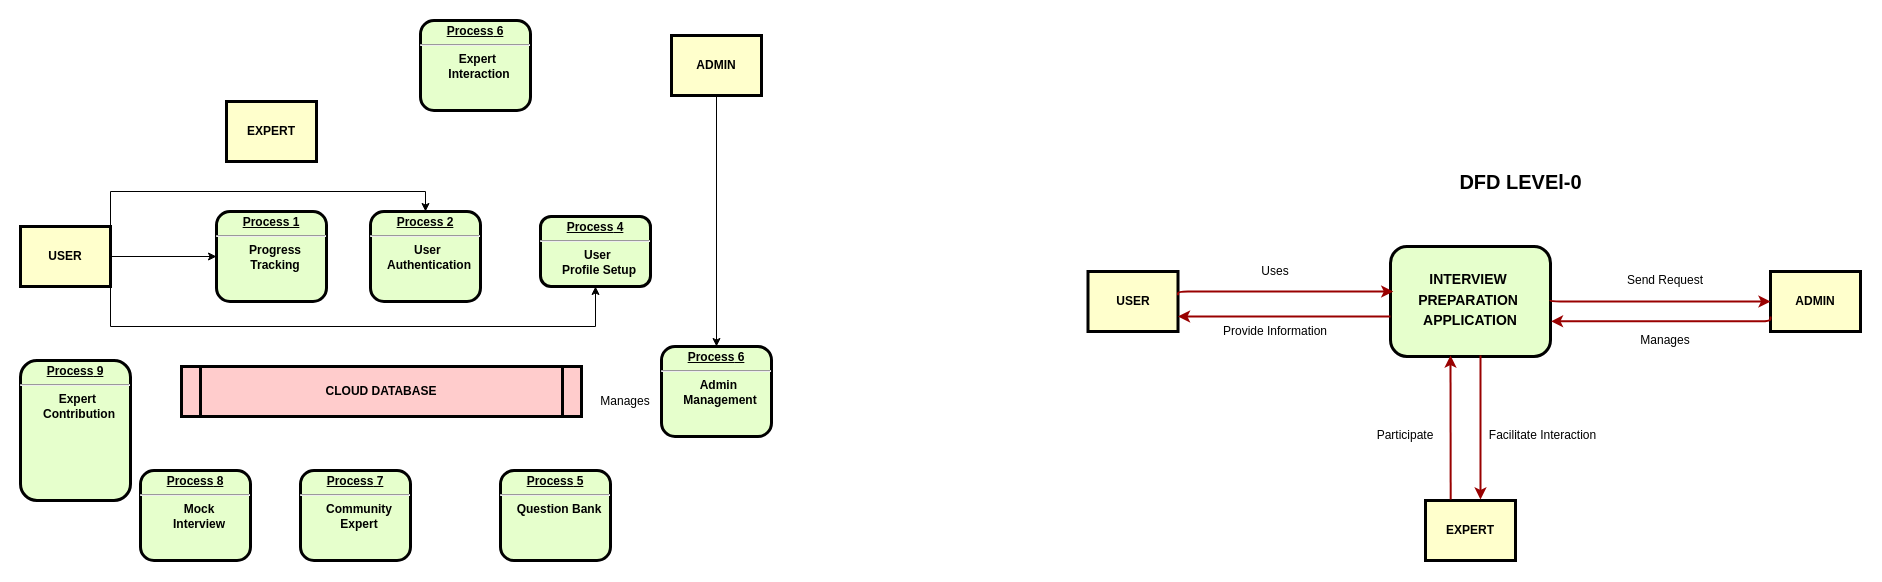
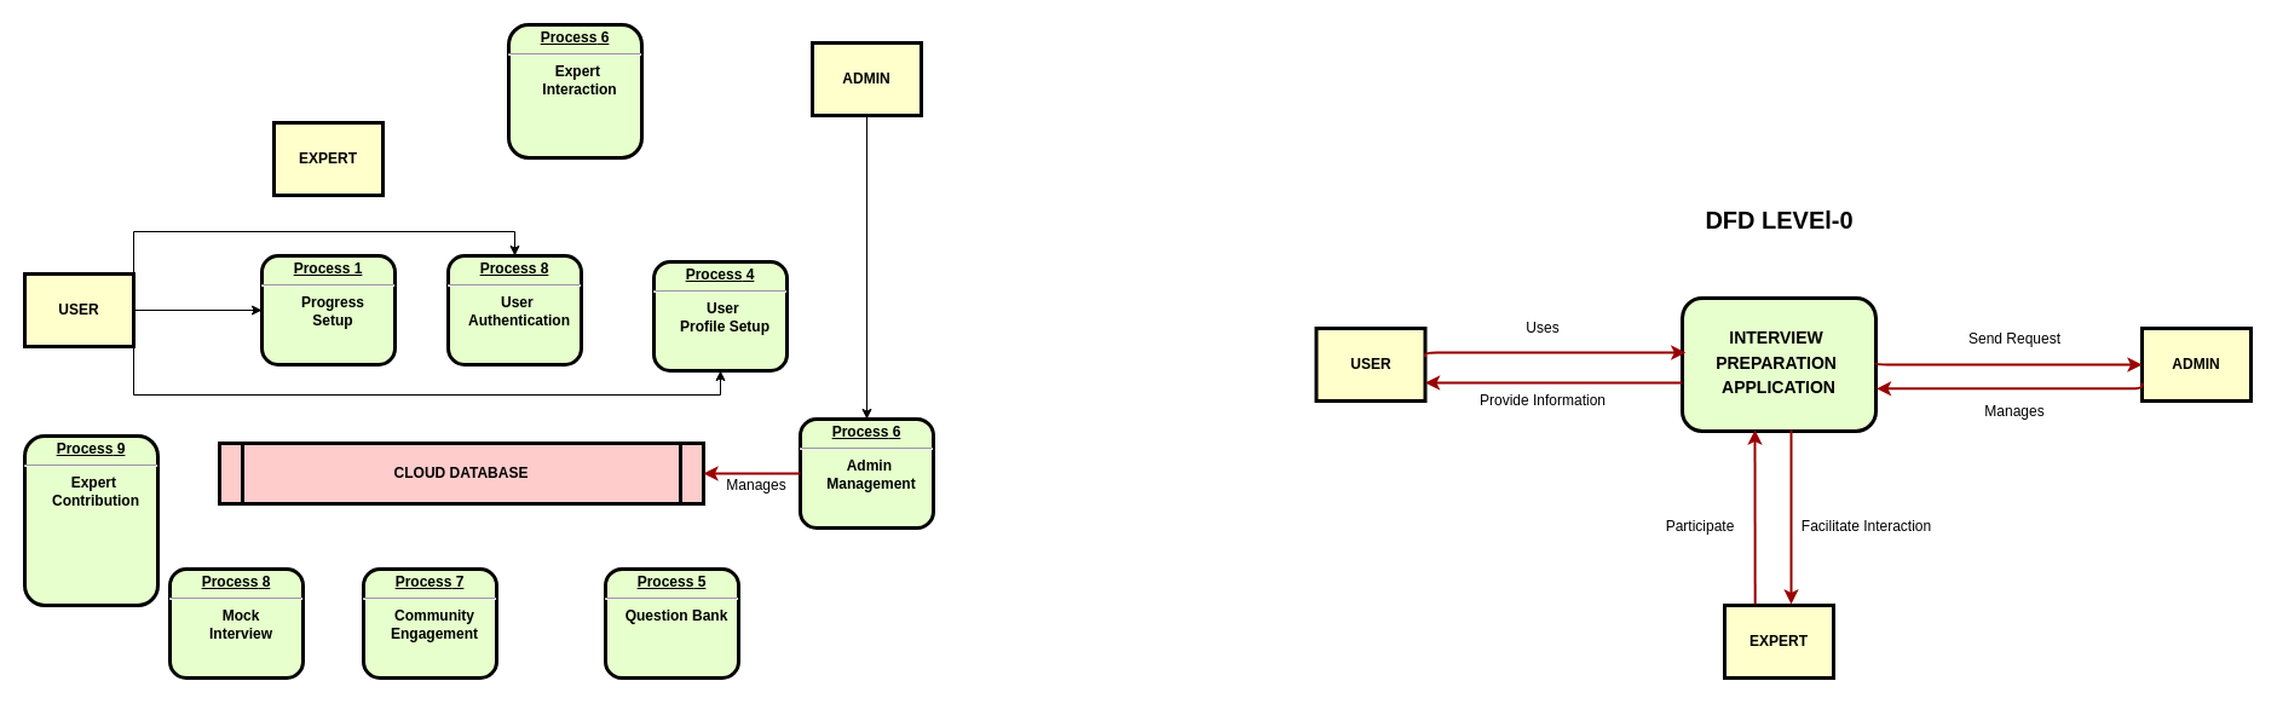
  <mxCell id="0" />
  <mxCell id="1" parent="0" />
- <mxCell id="2" value="&lt;p style=&quot;margin: 0px; margin-top: 4px; text-align: center; text-decoration: underline;&quot;&gt;&lt;strong&gt;Process 1&lt;br&gt;&lt;/strong&gt;&lt;/p&gt;&lt;hr&gt;&lt;p style=&quot;margin: 0px; margin-left: 8px;&quot;&gt;Progress&lt;/p&gt;&lt;p style=&quot;margin: 0px; margin-left: 8px;&quot;&gt;Tracking&lt;/p&gt;" style="verticalAlign=middle;align=center;overflow=fill;fontSize=12;fontFamily=Helvetica;html=1;rounded=1;fontStyle=1;strokeWidth=3;fillColor=#E6FFCC" parent="1" vertex="1"><mxGeometry x="216" y="211" width="110" height="90" as="geometry" /></mxCell>
+ <mxCell id="2" value="&lt;p style=&quot;margin: 0px; margin-top: 4px; text-align: center; text-decoration: underline;&quot;&gt;&lt;strong&gt;Process 1&lt;br&gt;&lt;/strong&gt;&lt;/p&gt;&lt;hr&gt;&lt;p style=&quot;margin: 0px; margin-left: 8px;&quot;&gt;Progress&lt;/p&gt;&lt;p style=&quot;margin: 0px; margin-left: 8px;&quot;&gt;Setup&lt;/p&gt;" style="verticalAlign=middle;align=center;overflow=fill;fontSize=12;fontFamily=Helvetica;html=1;rounded=1;fontStyle=1;strokeWidth=3;fillColor=#E6FFCC" parent="1" vertex="1"><mxGeometry x="216" y="211" width="110" height="90" as="geometry" /></mxCell>
  <mxCell id="3" value="EXPERT" style="whiteSpace=wrap;align=center;verticalAlign=middle;fontStyle=1;strokeWidth=3;fillColor=#FFFFCC" parent="1" vertex="1"><mxGeometry x="226" y="101" width="90" height="60" as="geometry" /></mxCell>
  <mxCell id="4" style="edgeStyle=orthogonalEdgeStyle;rounded=0;orthogonalLoop=1;jettySize=auto;html=1;exitX=1;exitY=0.5;exitDx=0;exitDy=0;entryX=0;entryY=0.5;entryDx=0;entryDy=0;" edge="1" parent="1" source="7" target="2"><mxGeometry relative="1" as="geometry" /></mxCell>
  <mxCell id="5" style="edgeStyle=orthogonalEdgeStyle;rounded=0;orthogonalLoop=1;jettySize=auto;html=1;exitX=1;exitY=0.5;exitDx=0;exitDy=0;entryX=0.5;entryY=0;entryDx=0;entryDy=0;" edge="1" parent="1" source="7" target="9"><mxGeometry relative="1" as="geometry"><Array as="points"><mxPoint x="110" y="191" /><mxPoint x="425" y="191" /></Array></mxGeometry></mxCell>
  <mxCell id="6" style="edgeStyle=orthogonalEdgeStyle;rounded=0;orthogonalLoop=1;jettySize=auto;html=1;exitX=1;exitY=0.5;exitDx=0;exitDy=0;entryX=0.5;entryY=1;entryDx=0;entryDy=0;" edge="1" parent="1" source="7" target="11"><mxGeometry relative="1" as="geometry"><Array as="points"><mxPoint x="110" y="326" /><mxPoint x="595" y="326" /></Array></mxGeometry></mxCell>
  <mxCell id="7" value="USER" style="whiteSpace=wrap;align=center;verticalAlign=middle;fontStyle=1;strokeWidth=3;fillColor=#FFFFCC" parent="1" vertex="1"><mxGeometry x="20" y="226" width="90" height="60" as="geometry" /></mxCell>
  <mxCell id="8" value="CLOUD DATABASE" style="shape=process;whiteSpace=wrap;align=center;verticalAlign=middle;size=0.048;fontStyle=1;strokeWidth=3;fillColor=#FFCCCC" parent="1" vertex="1"><mxGeometry x="181" y="366" width="400" height="50" as="geometry" /></mxCell>
- <mxCell id="9" value="&lt;p style=&quot;margin: 0px; margin-top: 4px; text-align: center; text-decoration: underline;&quot;&gt;&lt;strong&gt;Process 2&lt;br&gt;&lt;/strong&gt;&lt;/p&gt;&lt;hr&gt;&lt;p style=&quot;margin: 0px; margin-left: 8px;&quot;&gt;User&amp;nbsp;&lt;/p&gt;&lt;p style=&quot;margin: 0px; margin-left: 8px;&quot;&gt;Authentication&lt;/p&gt;" style="verticalAlign=middle;align=center;overflow=fill;fontSize=12;fontFamily=Helvetica;html=1;rounded=1;fontStyle=1;strokeWidth=3;fillColor=#E6FFCC" parent="1" vertex="1"><mxGeometry x="370" y="211" width="110" height="90" as="geometry" /></mxCell>
+ <mxCell id="9" value="&lt;p style=&quot;margin: 0px; margin-top: 4px; text-align: center; text-decoration: underline;&quot;&gt;&lt;strong&gt;Process 8&lt;br&gt;&lt;/strong&gt;&lt;/p&gt;&lt;hr&gt;&lt;p style=&quot;margin: 0px; margin-left: 8px;&quot;&gt;User&amp;nbsp;&lt;/p&gt;&lt;p style=&quot;margin: 0px; margin-left: 8px;&quot;&gt;Authentication&lt;/p&gt;" style="verticalAlign=middle;align=center;overflow=fill;fontSize=12;fontFamily=Helvetica;html=1;rounded=1;fontStyle=1;strokeWidth=3;fillColor=#E6FFCC" parent="1" vertex="1"><mxGeometry x="370" y="211" width="110" height="90" as="geometry" /></mxCell>
  <mxCell id="10" value="&lt;p style=&quot;margin: 0px; margin-top: 4px; text-align: center; text-decoration: underline;&quot;&gt;&lt;strong&gt;&lt;strong&gt;Process&lt;/strong&gt; 6&lt;br&gt;&lt;/strong&gt;&lt;/p&gt;&lt;hr&gt;&lt;p style=&quot;margin: 0px; margin-left: 8px;&quot;&gt;Admin&amp;nbsp;&lt;/p&gt;&lt;p style=&quot;margin: 0px; margin-left: 8px;&quot;&gt;Management&lt;/p&gt;" style="verticalAlign=middle;align=center;overflow=fill;fontSize=12;fontFamily=Helvetica;html=1;rounded=1;fontStyle=1;strokeWidth=3;fillColor=#E6FFCC" parent="1" vertex="1"><mxGeometry x="661" y="346" width="110" height="90" as="geometry" /></mxCell>
- <mxCell id="11" value="&lt;p style=&quot;margin: 0px; margin-top: 4px; text-align: center; text-decoration: underline;&quot;&gt;&lt;strong&gt;&lt;strong&gt;Process&lt;/strong&gt; 4&lt;br&gt;&lt;/strong&gt;&lt;/p&gt;&lt;hr&gt;&lt;p style=&quot;margin: 0px; margin-left: 8px;&quot;&gt;User&amp;nbsp;&lt;/p&gt;&lt;p style=&quot;margin: 0px; margin-left: 8px;&quot;&gt;Profile&amp;nbsp;&lt;span style=&quot;background-color: initial;&quot;&gt;Setup&lt;/span&gt;&lt;/p&gt;" style="verticalAlign=middle;align=center;overflow=fill;fontSize=12;fontFamily=Helvetica;html=1;rounded=1;fontStyle=1;strokeWidth=3;fillColor=#E6FFCC" parent="1" vertex="1"><mxGeometry x="540" y="216" width="110" height="70" as="geometry" /></mxCell>
+ <mxCell id="11" value="&lt;p style=&quot;margin: 0px; margin-top: 4px; text-align: center; text-decoration: underline;&quot;&gt;&lt;strong&gt;&lt;strong&gt;Process&lt;/strong&gt; 4&lt;br&gt;&lt;/strong&gt;&lt;/p&gt;&lt;hr&gt;&lt;p style=&quot;margin: 0px; margin-left: 8px;&quot;&gt;User&amp;nbsp;&lt;/p&gt;&lt;p style=&quot;margin: 0px; margin-left: 8px;&quot;&gt;Profile&amp;nbsp;&lt;span style=&quot;background-color: initial;&quot;&gt;Setup&lt;/span&gt;&lt;/p&gt;" style="verticalAlign=middle;align=center;overflow=fill;fontSize=12;fontFamily=Helvetica;html=1;rounded=1;fontStyle=1;strokeWidth=3;fillColor=#E6FFCC" parent="1" vertex="1"><mxGeometry x="540" y="216" width="110" height="90" as="geometry" /></mxCell>
  <mxCell id="12" style="edgeStyle=orthogonalEdgeStyle;rounded=0;orthogonalLoop=1;jettySize=auto;html=1;exitX=0.5;exitY=1;exitDx=0;exitDy=0;" edge="1" parent="1" source="13" target="10"><mxGeometry relative="1" as="geometry" /></mxCell>
  <mxCell id="13" value="ADMIN" style="whiteSpace=wrap;align=center;verticalAlign=middle;fontStyle=1;strokeWidth=3;fillColor=#FFFFCC" parent="1" vertex="1"><mxGeometry x="671" y="35" width="90" height="60" as="geometry" /></mxCell>
  <mxCell id="14" value="Uses" style="text;spacingTop=-5;align=center" parent="1" vertex="1"><mxGeometry x="1260" y="262" width="30" height="24" as="geometry" /></mxCell>
+ <mxCell id="15" value="" style="edgeStyle=elbowEdgeStyle;elbow=vertical;strokeColor=#990000;strokeWidth=2" parent="1" source="10" target="8" edge="1"><mxGeometry width="100" height="100" relative="1" as="geometry"><mxPoint x="440" y="475" as="sourcePoint" /><mxPoint x="540" y="375" as="targetPoint" /><Array as="points" /></mxGeometry></mxCell>
  <mxCell id="16" value="USER" style="whiteSpace=wrap;align=center;verticalAlign=middle;fontStyle=1;strokeWidth=3;fillColor=#FFFFCC" parent="1" vertex="1"><mxGeometry x="1087.5" y="271" width="90" height="60" as="geometry" /></mxCell>
- <mxCell id="17" value="&lt;b&gt;&lt;font style=&quot;font-size: 20px;&quot;&gt;DFD LEVEl-0&lt;/font&gt;&lt;/b&gt;" style="text;strokeColor=none;align=center;fillColor=none;html=1;verticalAlign=middle;whiteSpace=wrap;rounded=0;" parent="1" vertex="1"><mxGeometry x="1432.5" y="166" width="175" height="30" as="geometry" /></mxCell>
+ <mxCell id="17" value="&lt;b&gt;&lt;font style=&quot;font-size: 20px;&quot;&gt;DFD LEVEl-0&lt;/font&gt;&lt;/b&gt;" style="text;strokeColor=none;align=center;fillColor=none;html=1;verticalAlign=middle;whiteSpace=wrap;rounded=0;" parent="1" vertex="1"><mxGeometry x="1382.5" y="166" width="175" height="30" as="geometry" /></mxCell>
  <mxCell id="18" value="EXPERT" style="whiteSpace=wrap;align=center;verticalAlign=middle;fontStyle=1;strokeWidth=3;fillColor=#FFFFCC" parent="1" vertex="1"><mxGeometry x="1425" y="500" width="90" height="60" as="geometry" /></mxCell>
  <mxCell id="19" value="ADMIN" style="whiteSpace=wrap;align=center;verticalAlign=middle;fontStyle=1;strokeWidth=3;fillColor=#FFFFCC" parent="1" vertex="1"><mxGeometry x="1770" y="271" width="90" height="60" as="geometry" /></mxCell>
  <mxCell id="20" value="&lt;p style=&quot;margin: 4px 0px 0px; font-size: 14px;&quot;&gt;&lt;font style=&quot;font-size: 14px;&quot;&gt;&lt;br&gt;&lt;/font&gt;&lt;/p&gt;&lt;p style=&quot;margin: 4px 0px 0px; font-size: 14px;&quot;&gt;&lt;font style=&quot;font-size: 14px;&quot;&gt;INTERVIEW&amp;nbsp;&lt;/font&gt;&lt;/p&gt;&lt;p style=&quot;margin: 4px 0px 0px; font-size: 14px;&quot;&gt;&lt;font style=&quot;font-size: 14px;&quot;&gt;PREPARATION&amp;nbsp;&lt;/font&gt;&lt;/p&gt;&lt;p style=&quot;margin: 4px 0px 0px; font-size: 14px;&quot;&gt;&lt;font style=&quot;font-size: 14px;&quot;&gt;APPLICATION&lt;/font&gt;&lt;/p&gt;" style="verticalAlign=middle;align=center;overflow=fill;fontSize=12;fontFamily=Helvetica;html=1;rounded=1;fontStyle=1;strokeWidth=3;fillColor=#E6FFCC" parent="1" vertex="1"><mxGeometry x="1390" y="246" width="160" height="110" as="geometry" /></mxCell>
  <mxCell id="21" value="" style="edgeStyle=elbowEdgeStyle;elbow=horizontal;strokeColor=#990000;strokeWidth=2;entryX=-0.043;entryY=0.403;entryDx=0;entryDy=0;entryPerimeter=0;" parent="1" edge="1"><mxGeometry width="100" height="100" relative="1" as="geometry"><mxPoint x="1177.5" y="294.73" as="sourcePoint" /><mxPoint x="1392.77" y="291" as="targetPoint" /><Array as="points"><mxPoint x="1177.5" y="339.73" /></Array></mxGeometry></mxCell>
  <mxCell id="22" value="" style="edgeStyle=elbowEdgeStyle;elbow=vertical;strokeColor=#990000;strokeWidth=2;entryX=1;entryY=0.75;entryDx=0;entryDy=0;" parent="1" target="16" edge="1"><mxGeometry width="100" height="100" relative="1" as="geometry"><mxPoint x="1390" y="316" as="sourcePoint" /><mxPoint x="1310" y="316" as="targetPoint" /><Array as="points"><mxPoint x="1359" y="316" /></Array></mxGeometry></mxCell>
  <mxCell id="23" value="Provide Information&#10;" style="text;spacingTop=-5;align=center" parent="1" vertex="1"><mxGeometry x="1260" y="322" width="30" height="24" as="geometry" /></mxCell>
  <mxCell id="24" value="" style="edgeStyle=elbowEdgeStyle;elbow=horizontal;strokeColor=#990000;strokeWidth=2;entryX=0;entryY=0.5;entryDx=0;entryDy=0;exitX=0;exitY=0.5;exitDx=0;exitDy=0;" parent="1" target="19" edge="1"><mxGeometry width="100" height="100" relative="1" as="geometry"><mxPoint x="1550" y="299.55" as="sourcePoint" /><mxPoint x="1765.27" y="295.82" as="targetPoint" /><Array as="points"><mxPoint x="1550" y="344.55" /></Array></mxGeometry></mxCell>
  <mxCell id="25" value="" style="edgeStyle=elbowEdgeStyle;elbow=vertical;strokeColor=#990000;strokeWidth=2;entryX=1;entryY=0.75;entryDx=0;entryDy=0;exitX=0;exitY=0.75;exitDx=0;exitDy=0;" parent="1" source="19" edge="1"><mxGeometry width="100" height="100" relative="1" as="geometry"><mxPoint x="1762.5" y="320.82" as="sourcePoint" /><mxPoint x="1550.5" y="320.82" as="targetPoint" /><Array as="points"><mxPoint x="1731.5" y="320.82" /></Array></mxGeometry></mxCell>
  <mxCell id="26" value="Send Request" style="text;spacingTop=-5;align=center" parent="1" vertex="1"><mxGeometry x="1650" y="271" width="30" height="24" as="geometry" /></mxCell>
  <mxCell id="27" value="Manages" style="text;spacingTop=-5;align=center" parent="1" vertex="1"><mxGeometry x="1650" y="331" width="30" height="24" as="geometry" /></mxCell>
  <mxCell id="28" value="" style="edgeStyle=elbowEdgeStyle;elbow=horizontal;strokeColor=#990000;strokeWidth=2" parent="1" edge="1"><mxGeometry width="100" height="100" relative="1" as="geometry"><mxPoint x="1450.18" y="499" as="sourcePoint" /><mxPoint x="1450.004" y="355" as="targetPoint" /></mxGeometry></mxCell>
  <mxCell id="29" value="" style="edgeStyle=elbowEdgeStyle;elbow=horizontal;strokeColor=#990000;strokeWidth=2" parent="1" edge="1"><mxGeometry width="100" height="100" relative="1" as="geometry"><mxPoint x="1480" y="355" as="sourcePoint" /><mxPoint x="1480" y="499" as="targetPoint" /></mxGeometry></mxCell>
  <mxCell id="30" value="Facilitate Interaction&#10; " style="text;spacingTop=-5;align=center" parent="1" vertex="1"><mxGeometry x="1527.5" y="426" width="30" height="24" as="geometry" /></mxCell>
  <mxCell id="31" value="Participate" style="text;spacingTop=-5;align=center" parent="1" vertex="1"><mxGeometry x="1390" y="426" width="30" height="24" as="geometry" /></mxCell>
  <mxCell id="32" value="Manages" style="text;spacingTop=-5;align=center" vertex="1" parent="1"><mxGeometry x="610" y="392" width="30" height="24" as="geometry" /></mxCell>
  <mxCell id="33" value="&lt;p style=&quot;margin: 0px; margin-top: 4px; text-align: center; text-decoration: underline;&quot;&gt;&lt;strong&gt;&lt;strong&gt;Process&lt;/strong&gt;&amp;nbsp;5&lt;br&gt;&lt;/strong&gt;&lt;/p&gt;&lt;hr&gt;&lt;p style=&quot;margin: 0px; margin-left: 8px;&quot;&gt;Question Bank&lt;/p&gt;" style="verticalAlign=middle;align=center;overflow=fill;fontSize=12;fontFamily=Helvetica;html=1;rounded=1;fontStyle=1;strokeWidth=3;fillColor=#E6FFCC" vertex="1" parent="1"><mxGeometry x="500" y="470" width="110" height="90" as="geometry" /></mxCell>
- <mxCell id="34" value="&lt;p style=&quot;margin: 0px; margin-top: 4px; text-align: center; text-decoration: underline;&quot;&gt;&lt;strong&gt;&lt;strong&gt;Process&lt;/strong&gt;&amp;nbsp;6&lt;br&gt;&lt;/strong&gt;&lt;/p&gt;&lt;hr&gt;&lt;p style=&quot;margin: 0px; margin-left: 8px;&quot;&gt;Expert&amp;nbsp;&lt;/p&gt;&lt;p style=&quot;margin: 0px; margin-left: 8px;&quot;&gt;Interaction&lt;/p&gt;" style="verticalAlign=middle;align=center;overflow=fill;fontSize=12;fontFamily=Helvetica;html=1;rounded=1;fontStyle=1;strokeWidth=3;fillColor=#E6FFCC" vertex="1" parent="1"><mxGeometry x="420" y="20" width="110" height="90" as="geometry" /></mxCell>
- <mxCell id="35" value="&lt;p style=&quot;margin: 0px; margin-top: 4px; text-align: center; text-decoration: underline;&quot;&gt;&lt;strong&gt;&lt;strong&gt;Process&lt;/strong&gt;&amp;nbsp;7&lt;br&gt;&lt;/strong&gt;&lt;/p&gt;&lt;hr&gt;&lt;p style=&quot;margin: 0px; margin-left: 8px;&quot;&gt;Community&lt;/p&gt;&lt;p style=&quot;margin: 0px; margin-left: 8px;&quot;&gt;Expert&lt;/p&gt;&lt;p style=&quot;margin: 0px; margin-left: 8px;&quot;&gt;&lt;br&gt;&lt;/p&gt;" style="verticalAlign=middle;align=center;overflow=fill;fontSize=12;fontFamily=Helvetica;html=1;rounded=1;fontStyle=1;strokeWidth=3;fillColor=#E6FFCC" vertex="1" parent="1"><mxGeometry x="300" y="470" width="110" height="90" as="geometry" /></mxCell>
+ <mxCell id="34" value="&lt;p style=&quot;margin: 0px; margin-top: 4px; text-align: center; text-decoration: underline;&quot;&gt;&lt;strong&gt;&lt;strong&gt;Process&lt;/strong&gt;&amp;nbsp;6&lt;br&gt;&lt;/strong&gt;&lt;/p&gt;&lt;hr&gt;&lt;p style=&quot;margin: 0px; margin-left: 8px;&quot;&gt;Expert&amp;nbsp;&lt;/p&gt;&lt;p style=&quot;margin: 0px; margin-left: 8px;&quot;&gt;Interaction&lt;/p&gt;" style="verticalAlign=middle;align=center;overflow=fill;fontSize=12;fontFamily=Helvetica;html=1;rounded=1;fontStyle=1;strokeWidth=3;fillColor=#E6FFCC" vertex="1" parent="1"><mxGeometry x="420" y="20" width="110" height="110" as="geometry" /></mxCell>
+ <mxCell id="35" value="&lt;p style=&quot;margin: 0px; margin-top: 4px; text-align: center; text-decoration: underline;&quot;&gt;&lt;strong&gt;&lt;strong&gt;Process&lt;/strong&gt;&amp;nbsp;7&lt;br&gt;&lt;/strong&gt;&lt;/p&gt;&lt;hr&gt;&lt;p style=&quot;margin: 0px; margin-left: 8px;&quot;&gt;Community&lt;/p&gt;&lt;p style=&quot;margin: 0px; margin-left: 8px;&quot;&gt;Engagement&lt;/p&gt;&lt;p style=&quot;margin: 0px; margin-left: 8px;&quot;&gt;&lt;br&gt;&lt;/p&gt;" style="verticalAlign=middle;align=center;overflow=fill;fontSize=12;fontFamily=Helvetica;html=1;rounded=1;fontStyle=1;strokeWidth=3;fillColor=#E6FFCC" vertex="1" parent="1"><mxGeometry x="300" y="470" width="110" height="90" as="geometry" /></mxCell>
  <mxCell id="36" value="&lt;p style=&quot;margin: 0px; margin-top: 4px; text-align: center; text-decoration: underline;&quot;&gt;&lt;strong&gt;&lt;strong&gt;Process&lt;/strong&gt;&amp;nbsp;8&lt;br&gt;&lt;/strong&gt;&lt;/p&gt;&lt;hr&gt;&lt;p style=&quot;margin: 0px; margin-left: 8px;&quot;&gt;Mock&lt;/p&gt;&lt;p style=&quot;margin: 0px; margin-left: 8px;&quot;&gt;Interview&lt;/p&gt;&lt;p style=&quot;margin: 0px; margin-left: 8px;&quot;&gt;&lt;br&gt;&lt;/p&gt;" style="verticalAlign=middle;align=center;overflow=fill;fontSize=12;fontFamily=Helvetica;html=1;rounded=1;fontStyle=1;strokeWidth=3;fillColor=#E6FFCC" vertex="1" parent="1"><mxGeometry x="140" y="470" width="110" height="90" as="geometry" /></mxCell>
  <mxCell id="37" value="&lt;p style=&quot;margin: 0px; margin-top: 4px; text-align: center; text-decoration: underline;&quot;&gt;&lt;strong&gt;&lt;strong&gt;Process&lt;/strong&gt;&amp;nbsp;9&lt;br&gt;&lt;/strong&gt;&lt;/p&gt;&lt;hr&gt;&lt;p style=&quot;margin: 0px; margin-left: 8px;&quot;&gt;Expert&amp;nbsp;&lt;/p&gt;&lt;p style=&quot;margin: 0px; margin-left: 8px;&quot;&gt;Contribution&lt;/p&gt;&lt;p style=&quot;margin: 0px; margin-left: 8px;&quot;&gt;&lt;br&gt;&lt;/p&gt;" style="verticalAlign=middle;align=center;overflow=fill;fontSize=12;fontFamily=Helvetica;html=1;rounded=1;fontStyle=1;strokeWidth=3;fillColor=#E6FFCC" vertex="1" parent="1"><mxGeometry x="20" y="360" width="110" height="140" as="geometry" /></mxCell>
